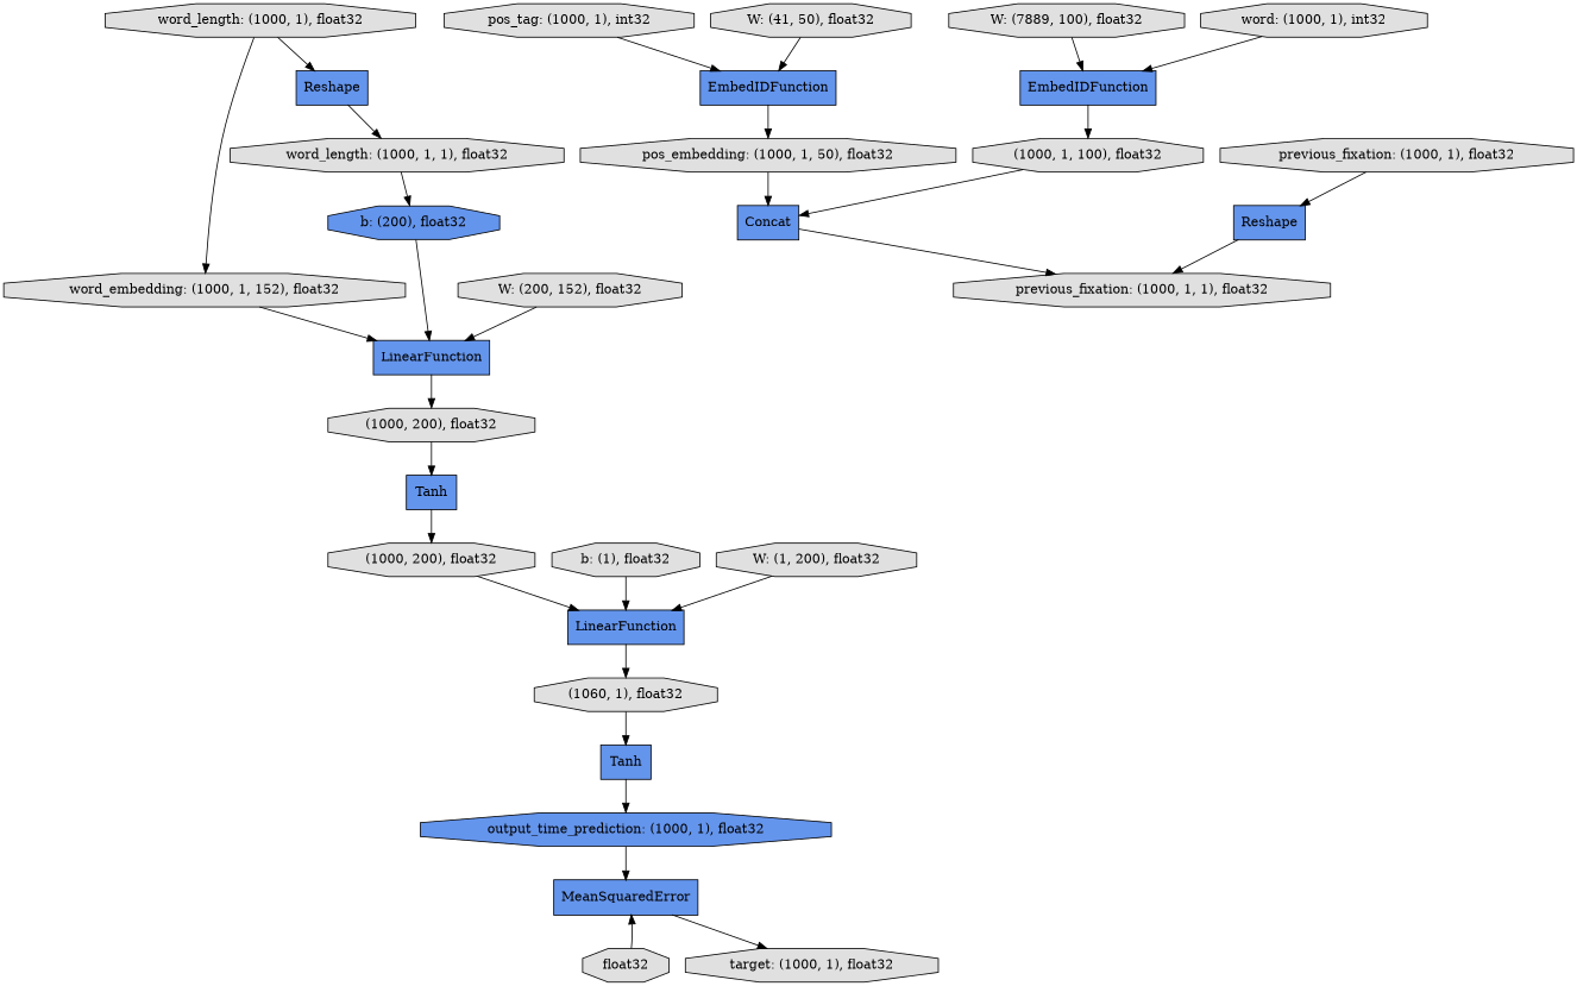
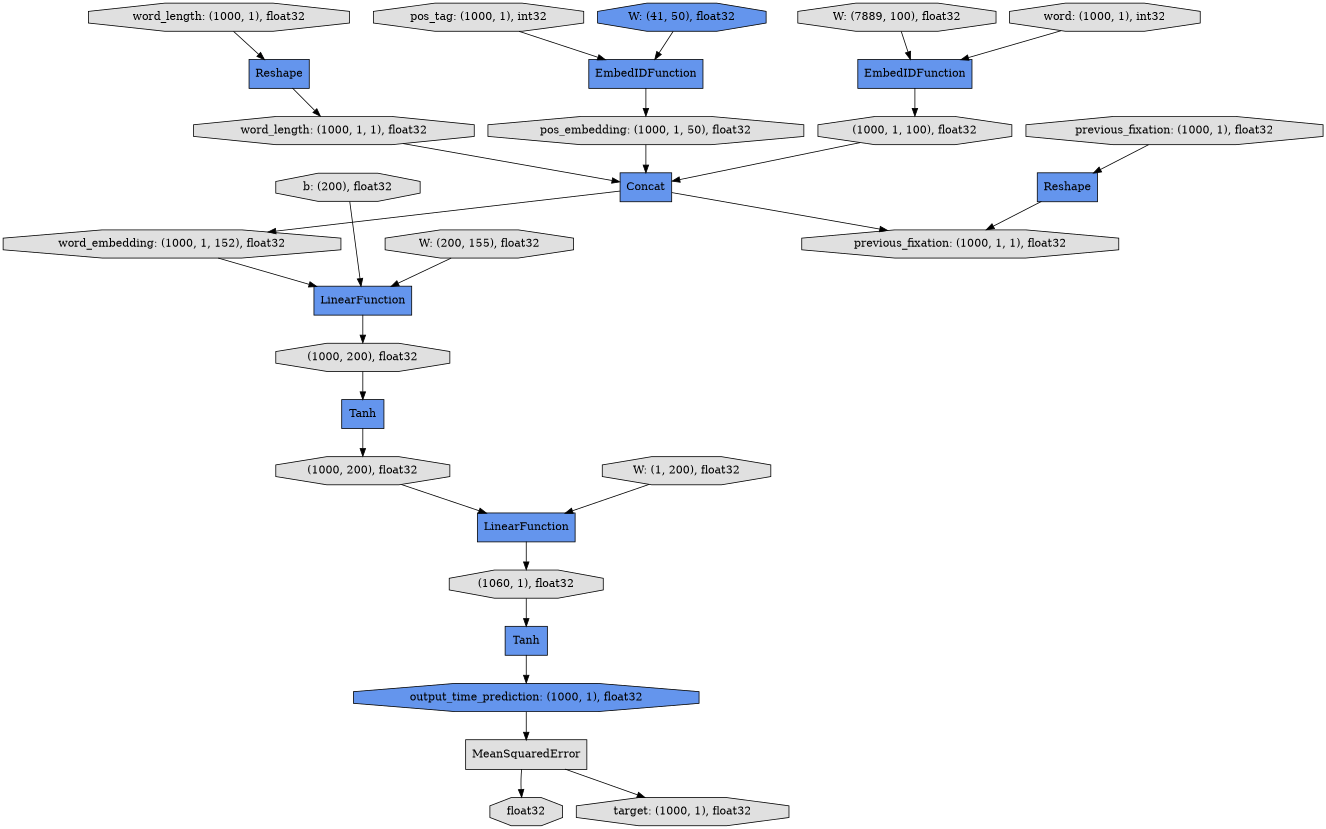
  digraph {
    rankdir=TB
    node [fillcolor="#E0E0E0" shape=octagon style=filled]
    n1 [label="(1000, 200), float32"]
    n2 [fillcolor="#6495ED" label=LinearFunction shape=record]
    n3 [label="(1060, 1), float32"]
    n4 [label="word_embedding: (1000, 1, 152), float32"]
    n5 [fillcolor="#6495ED" label=LinearFunction shape=record]
    n6 [label="(1000, 200), float32"]
    n7 [fillcolor="#6495ED" label=Tanh shape=record]
    n8 [fillcolor="#6495ED" label="output_time_prediction: (1000, 1), float32"]
-   n9 [label="b: (1), float32"]
    n10 [label=float32]
-   n11 [label="W: (41, 50), float32"]
+   n11 [fillcolor="#6495ED" label="W: (41, 50), float32"]
    n12 [fillcolor="#6495ED" label=EmbedIDFunction shape=record]
    n13 [label="pos_embedding: (1000, 1, 50), float32"]
-   n14 [fillcolor="#6495ED" label="b: (200), float32"]
+   n14 [label="b: (200), float32"]
    n15 [fillcolor="#6495ED" label=Concat shape=record]
    n16 [label="previous_fixation: (1000, 1, 1), float32"]
-   n17 [fillcolor="#6495ED" label=MeanSquaredError shape=record]
+   n17 [label=MeanSquaredError shape=record]
    n18 [label="pos_tag: (1000, 1), int32"]
    n19 [fillcolor="#6495ED" label=Reshape shape=record]
    n20 [label="word_length: (1000, 1, 1), float32"]
-   n21 [label="W: (200, 152), float32"]
+   n21 [label="W: (200, 155), float32"]
    n22 [label="target: (1000, 1), float32"]
    n23 [label="word: (1000, 1), int32"]
    n24 [fillcolor="#6495ED" label=EmbedIDFunction shape=record]
    n25 [label="(1000, 1, 100), float32"]
    n26 [label="W: (7889, 100), float32"]
    n27 [fillcolor="#6495ED" label=Tanh shape=record]
    n28 [fillcolor="#6495ED" label=Reshape shape=record]
    n29 [label="W: (1, 200), float32"]
    n30 [label="previous_fixation: (1000, 1), float32"]
    n31 [label="word_length: (1000, 1), float32"]
    n1 -> n2
    n2 -> n3
    n3 -> n7
    n4 -> n5
    n5 -> n6
    n6 -> n27
    n7 -> n8
    n8 -> n17
-   n9 -> n2
    n11 -> n12
    n12 -> n13
    n13 -> n15
    n14 -> n5
-   n31 -> n4
+   n15 -> n4
    n15 -> n16
-   n10 -> n17
+   n17 -> n10
    n17 -> n22
    n18 -> n12
    n19 -> n20
-   n20 -> n14
+   n20 -> n15
    n21 -> n5
    n23 -> n24
    n24 -> n25
    n25 -> n15
    n26 -> n24
    n27 -> n1
    n28 -> n16
    n29 -> n2
    n30 -> n28
    n31 -> n19
  }
